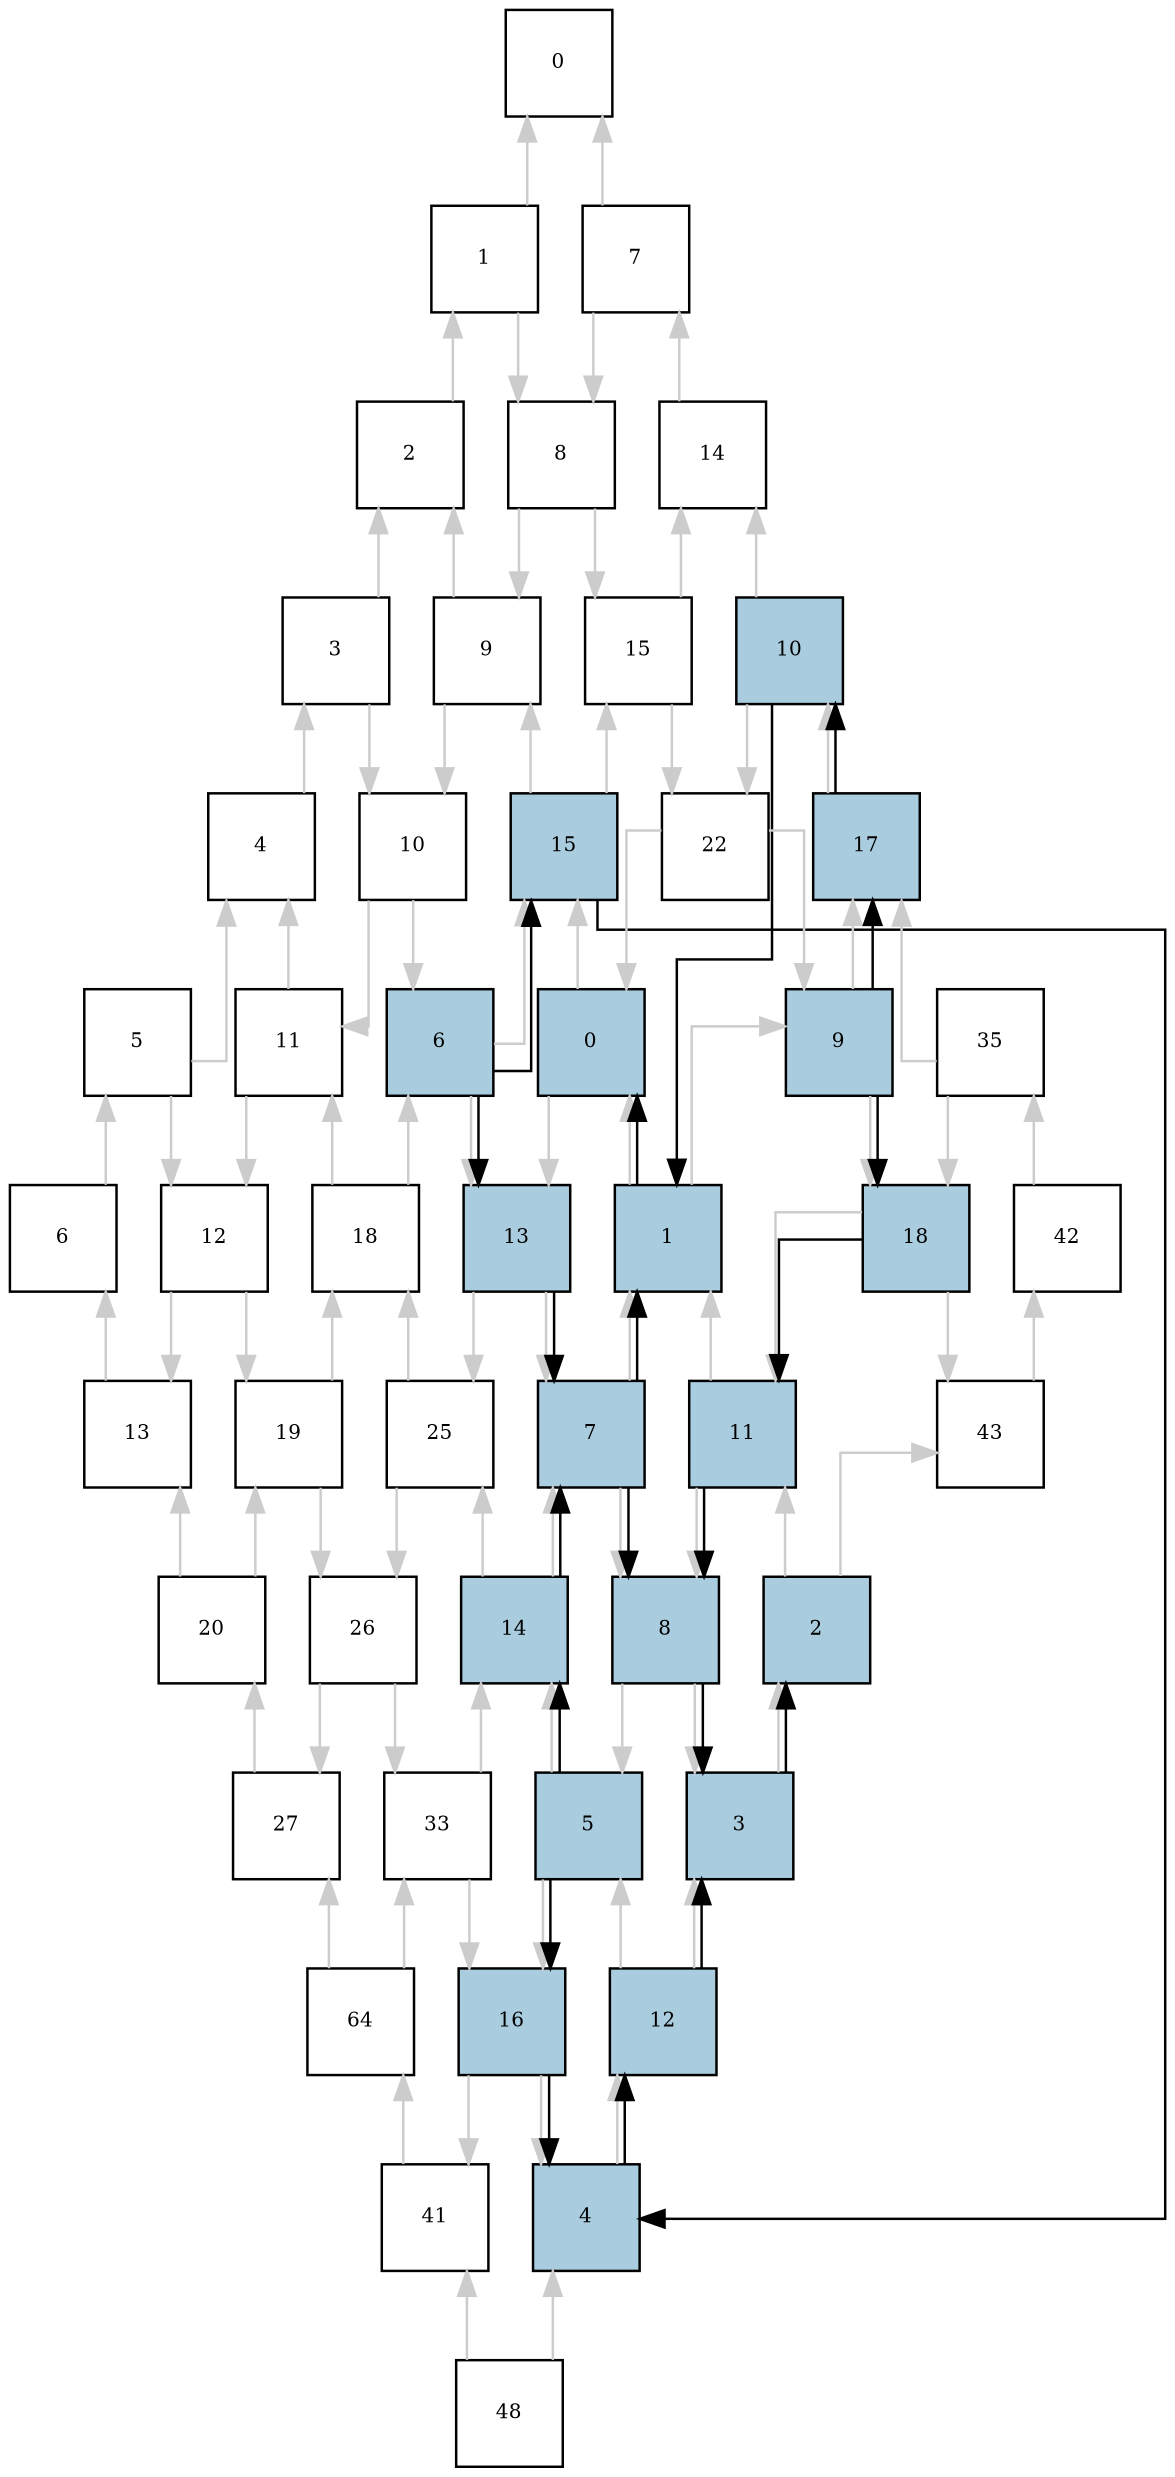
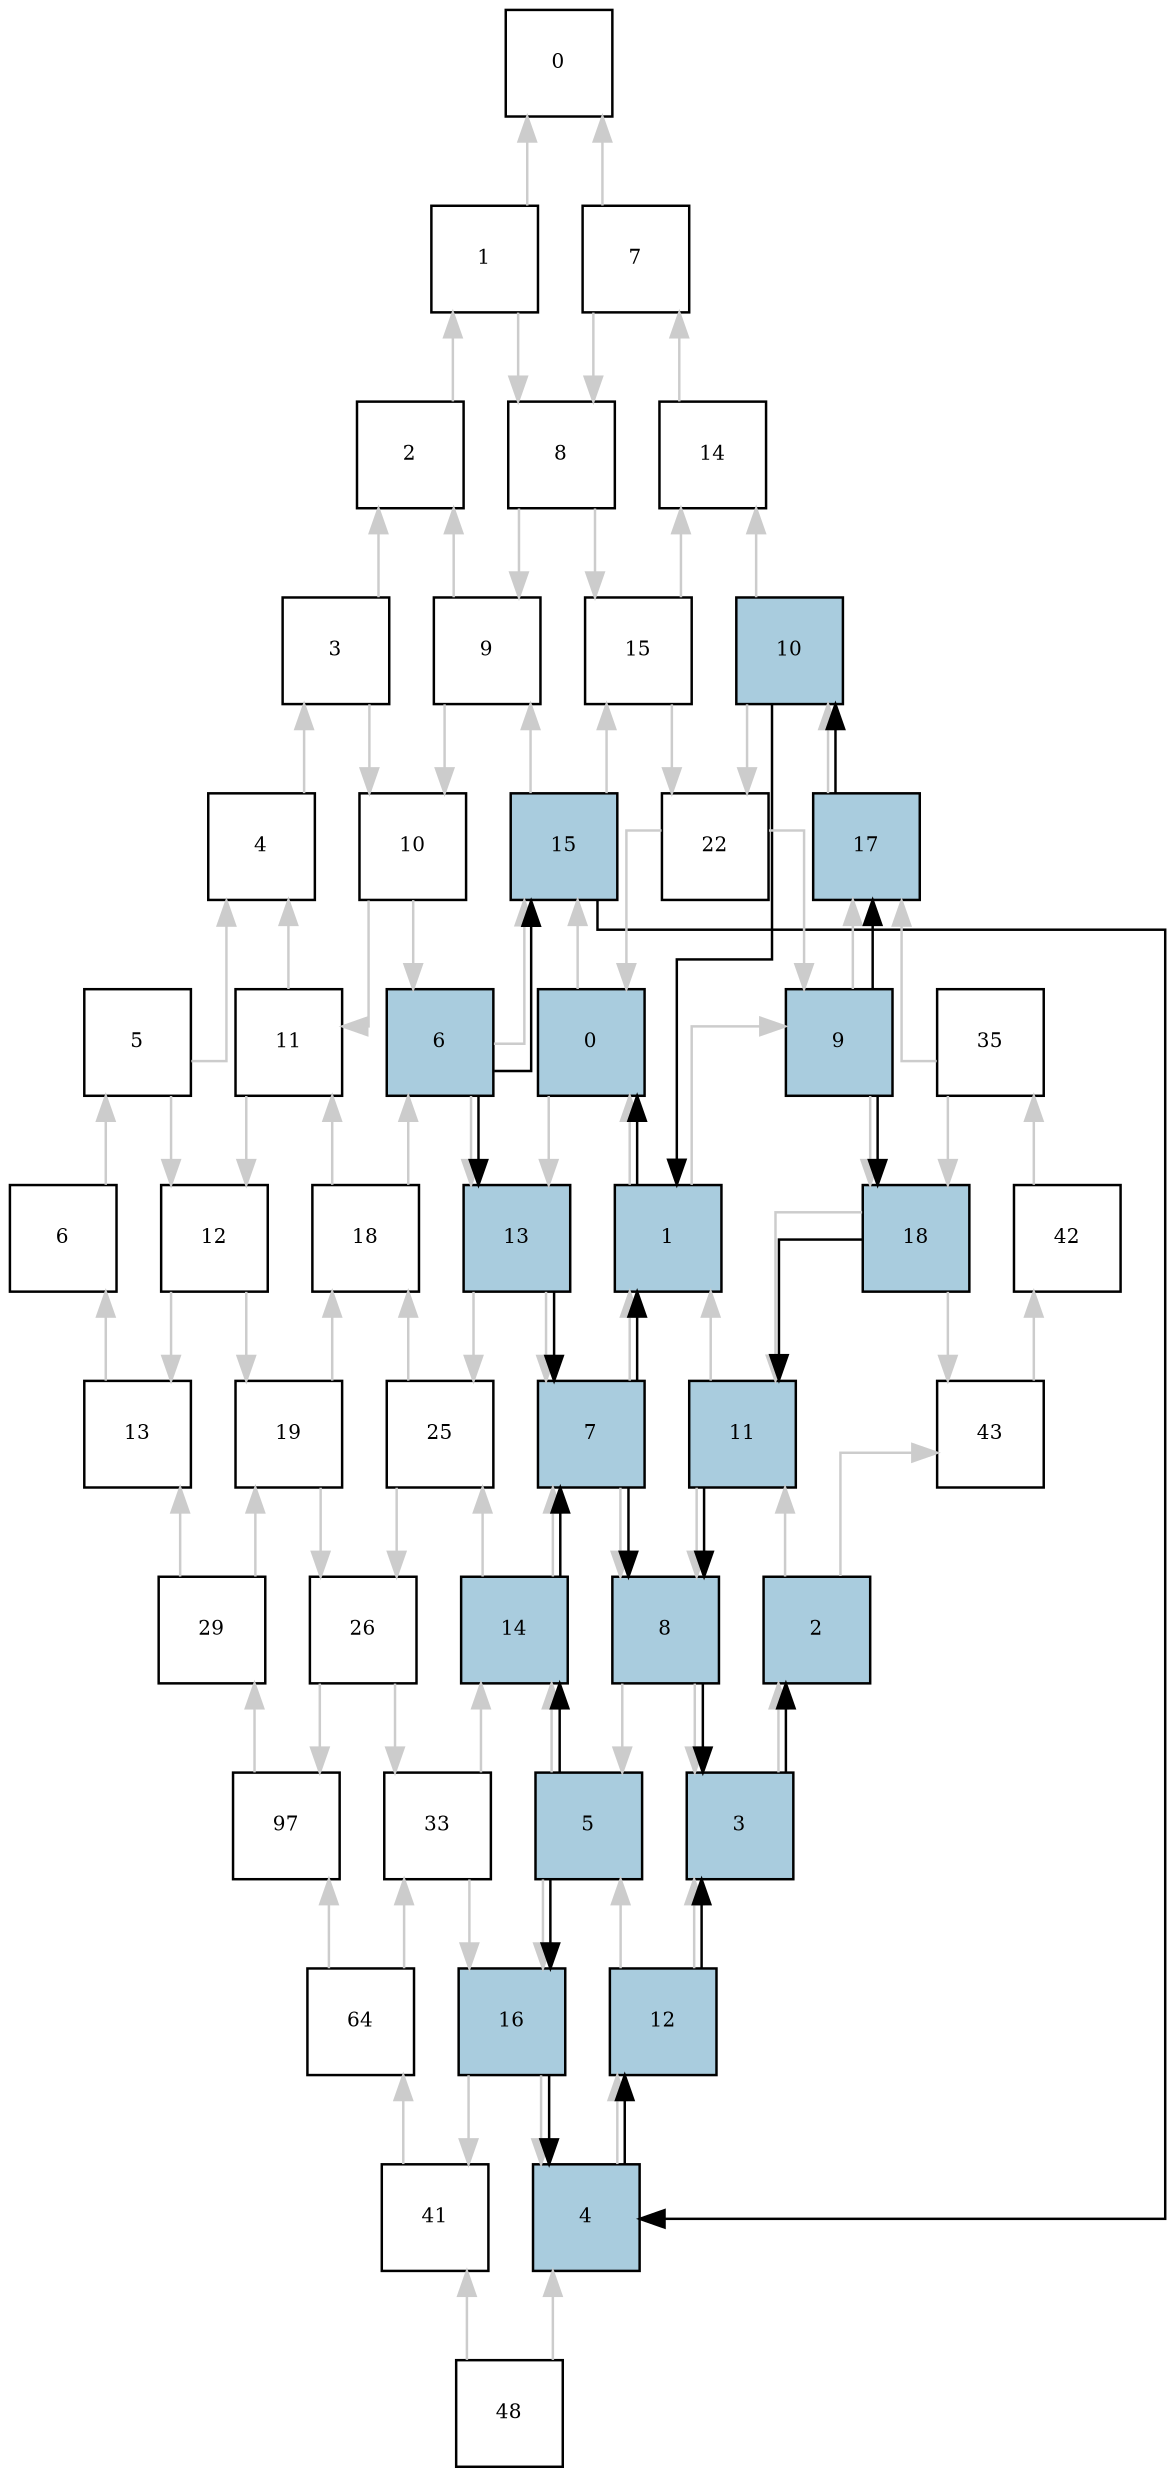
  digraph {
    rank=same
    rankdir=TB
    splines=ortho
    node [fillcolor="#ffffff" fixedsize=true fontsize=8 shape=square style=filled]
    edge [constraint=false style=vis]
    0 [width=0.6]
    1 [width=0.6]
    7 [width=0.6]
    2 [width=0.6]
    8 [width=0.6]
    14 [width=0.6]
    3 [width=0.6]
    9 [width=0.6]
    15 [width=0.6]
    4 [width=0.6]
    10 [width=0.6]
    n12 [fillcolor="#a9ccde" label=15 width=0.6]
    5 [width=0.6]
    11 [width=0.6]
    n15 [fillcolor="#a9ccde" label=6 width=0.6]
    6 [width=0.6]
    12 [width=0.6]
    18 [width=0.6]
    13 [width=0.6]
    19 [width=0.6]
-   20 [width=0.6]
+   20 [width=0.6 label=29]
    n22 [fillcolor="#a9ccde" label=10 width=0.6]
    22 [width=0.6]
    n24 [fillcolor="#a9ccde" label=0 width=0.6]
    n25 [fillcolor="#a9ccde" label=4 width=0.6]
    n26 [fillcolor="#a9ccde" label=13 width=0.6]
    25 [width=0.6]
    26 [width=0.6]
-   27 [width=0.6]
+   27 [width=0.6 label=97]
    n30 [fillcolor="#a9ccde" label=17 width=0.6]
    n31 [fillcolor="#a9ccde" label=1 width=0.6]
    n32 [fillcolor="#a9ccde" label=9 width=0.6]
    n33 [fillcolor="#a9ccde" label=12 width=0.6]
    48 [width=0.6]
    n35 [fillcolor="#a9ccde" label=7 width=0.6]
    n36 [fillcolor="#a9ccde" label=14 width=0.6]
    33 [width=0.6]
    n38 [label=64 width=0.6]
    35 [width=0.6]
    n40 [fillcolor="#a9ccde" label=11 width=0.6]
    n41 [fillcolor="#a9ccde" label=18 width=0.6]
    n42 [fillcolor="#a9ccde" label=8 width=0.6]
    n43 [fillcolor="#a9ccde" label=5 width=0.6]
    n44 [fillcolor="#a9ccde" label=16 width=0.6]
    41 [width=0.6]
    42 [width=0.6]
    43 [width=0.6]
    n48 [fillcolor="#a9ccde" label=2 width=0.6]
    n49 [fillcolor="#a9ccde" label=3 width=0.6]
    0 -> 1 [constraint=true style=invis]
    0 -> 7 [constraint=true style=invis]
    1 -> 0 [color="#cccccc"]
    1 -> 2 [constraint=true style=invis]
    1 -> 8 [color="#cccccc"]
    1 -> 8 [constraint=true style=invis]
    7 -> 0 [color="#cccccc"]
    7 -> 8 [color="#cccccc"]
    7 -> 8 [constraint=true style=invis]
    7 -> 14 [constraint=true style=invis]
    2 -> 1 [color="#cccccc"]
    2 -> 3 [constraint=true style=invis]
    2 -> 9 [constraint=true style=invis]
    8 -> 9 [color="#cccccc"]
    8 -> 9 [constraint=true style=invis]
    8 -> 15 [color="#cccccc"]
    8 -> 15 [constraint=true style=invis]
    14 -> 7 [color="#cccccc"]
    14 -> 15 [constraint=true style=invis]
    14 -> n22 [constraint=true style=invis]
    3 -> 2 [color="#cccccc"]
    3 -> 4 [constraint=true style=invis]
    3 -> 10 [color="#cccccc"]
    3 -> 10 [constraint=true style=invis]
    9 -> 2 [color="#cccccc"]
    9 -> 10 [color="#cccccc"]
    9 -> 10 [constraint=true style=invis]
    9 -> n12 [constraint=true style=invis]
    15 -> 14 [color="#cccccc"]
    15 -> n12 [constraint=true style=invis]
    15 -> 22 [color="#cccccc"]
    15 -> 22 [constraint=true style=invis]
    4 -> 3 [color="#cccccc"]
    4 -> 5 [constraint=true style=invis]
    4 -> 11 [constraint=true style=invis]
    10 -> 11 [color="#cccccc"]
    10 -> 11 [constraint=true style=invis]
    10 -> n15 [color="#cccccc"]
    10 -> n15 [constraint=true style=invis]
    n12 -> 9 [color="#cccccc"]
    n12 -> 15 [color="#cccccc"]
    n12 -> n15 [constraint=true style=invis]
    n12 -> n24 [constraint=true style=invis]
    n12 -> n25
    5 -> 4 [color="#cccccc"]
    5 -> 6 [constraint=true style=invis]
    5 -> 12 [color="#cccccc"]
    5 -> 12 [constraint=true style=invis]
    11 -> 4 [color="#cccccc"]
    11 -> 12 [color="#cccccc"]
    11 -> 12 [constraint=true style=invis]
    11 -> 18 [constraint=true style=invis]
    n15 -> n12 [color="#cccccc"]
    n15 -> n12
    n15 -> 18 [constraint=true style=invis]
    n15 -> n26 [color="#cccccc"]
    n15 -> n26
    n15 -> n26 [constraint=true style=invis]
    6 -> 5 [color="#cccccc"]
    6 -> 13 [constraint=true style=invis]
    12 -> 13 [color="#cccccc"]
    12 -> 13 [constraint=true style=invis]
    12 -> 19 [color="#cccccc"]
    12 -> 19 [constraint=true style=invis]
    18 -> 11 [color="#cccccc"]
    18 -> n15 [color="#cccccc"]
    18 -> 19 [constraint=true style=invis]
    18 -> 25 [constraint=true style=invis]
    13 -> 6 [color="#cccccc"]
    13 -> 20 [constraint=true style=invis]
    19 -> 18 [color="#cccccc"]
    19 -> 20 [constraint=true style=invis]
    19 -> 26 [color="#cccccc"]
    19 -> 26 [constraint=true style=invis]
    20 -> 13 [color="#cccccc"]
    20 -> 19 [color="#cccccc"]
    20 -> 27 [constraint=true style=invis]
    n22 -> 14 [color="#cccccc"]
    n22 -> 22 [color="#cccccc"]
    n22 -> 22 [constraint=true style=invis]
    n22 -> n30 [constraint=true style=invis]
    n22 -> n31
    22 -> n24 [color="#cccccc"]
    22 -> n24 [constraint=true style=invis]
    22 -> n32 [color="#cccccc"]
    22 -> n32 [constraint=true style=invis]
    n24 -> n12 [color="#cccccc"]
    n24 -> n26 [color="#cccccc"]
    n24 -> n26 [constraint=true style=invis]
    n24 -> n31 [constraint=true style=invis]
    n25 -> n33 [color="#cccccc"]
    n25 -> n33
    n25 -> 48 [constraint=true style=invis]
    n26 -> 25 [color="#cccccc"]
    n26 -> 25 [constraint=true style=invis]
    n26 -> n35 [color="#cccccc"]
    n26 -> n35
    n26 -> n35 [constraint=true style=invis]
    25 -> 18 [color="#cccccc"]
    25 -> 26 [color="#cccccc"]
    25 -> 26 [constraint=true style=invis]
    25 -> n36 [constraint=true style=invis]
    26 -> 27 [color="#cccccc"]
    26 -> 27 [constraint=true style=invis]
    26 -> 33 [color="#cccccc"]
    26 -> 33 [constraint=true style=invis]
    27 -> 20 [color="#cccccc"]
    27 -> n38 [constraint=true style=invis]
    n30 -> n22 [color="#cccccc"]
    n30 -> n22
    n30 -> n32 [constraint=true style=invis]
    n30 -> 35 [constraint=true style=invis]
    n31 -> n24 [color="#cccccc"]
    n31 -> n24
    n31 -> n32 [color="#cccccc"]
    n31 -> n35 [constraint=true style=invis]
    n31 -> n40 [constraint=true style=invis]
    n32 -> n30 [color="#cccccc"]
    n32 -> n30
    n32 -> n31 [constraint=true style=invis]
    n32 -> n41 [color="#cccccc"]
    n32 -> n41
    n32 -> n41 [constraint=true style=invis]
    n33 -> n25 [constraint=true style=invis]
    n33 -> n43 [color="#cccccc"]
    n33 -> n49 [color="#cccccc"]
    n33 -> n49
    48 -> n25 [color="#cccccc"]
    48 -> 41 [color="#cccccc"]
    n35 -> n31 [color="#cccccc"]
    n35 -> n31
    n35 -> n36 [constraint=true style=invis]
    n35 -> n42 [color="#cccccc"]
    n35 -> n42
    n35 -> n42 [constraint=true style=invis]
    n36 -> 25 [color="#cccccc"]
    n36 -> n35 [color="#cccccc"]
    n36 -> n35
    n36 -> 33 [constraint=true style=invis]
    n36 -> n43 [constraint=true style=invis]
    33 -> n36 [color="#cccccc"]
    33 -> n38 [constraint=true style=invis]
    33 -> n44 [color="#cccccc"]
    33 -> n44 [constraint=true style=invis]
    n38 -> 27 [color="#cccccc"]
    n38 -> 33 [color="#cccccc"]
    n38 -> 41 [constraint=true style=invis]
    35 -> n30 [color="#cccccc"]
    35 -> n41 [color="#cccccc"]
    35 -> n41 [constraint=true style=invis]
    35 -> 42 [constraint=true style=invis]
    n40 -> n31 [color="#cccccc"]
    n40 -> n42 [color="#cccccc"]
    n40 -> n42
    n40 -> n42 [constraint=true style=invis]
    n40 -> n48 [constraint=true style=invis]
    n41 -> n40 [color="#cccccc"]
    n41 -> n40
    n41 -> n40 [constraint=true style=invis]
    n41 -> 43 [color="#cccccc"]
    n41 -> 43 [constraint=true style=invis]
    n42 -> n43 [color="#cccccc"]
    n42 -> n43 [constraint=true style=invis]
    n42 -> n49 [color="#cccccc"]
    n42 -> n49
    n42 -> n49 [constraint=true style=invis]
    n43 -> n33 [constraint=true style=invis]
    n43 -> n36 [color="#cccccc"]
    n43 -> n36
    n43 -> n44 [color="#cccccc"]
    n43 -> n44
    n43 -> n44 [constraint=true style=invis]
    n44 -> n25 [color="#cccccc"]
    n44 -> n25
    n44 -> n25 [constraint=true style=invis]
    n44 -> 41 [color="#cccccc"]
    n44 -> 41 [constraint=true style=invis]
    41 -> 48 [constraint=true style=invis]
    41 -> n38 [color="#cccccc"]
    42 -> 35 [color="#cccccc"]
    42 -> 43 [constraint=true style=invis]
    43 -> 42 [color="#cccccc"]
    43 -> n48 [constraint=true style=invis]
    n48 -> n40 [color="#cccccc"]
    n48 -> 43 [color="#cccccc"]
    n48 -> n49 [constraint=true style=invis]
    n49 -> n33 [constraint=true style=invis]
    n49 -> n48 [color="#cccccc"]
    n49 -> n48
  }
